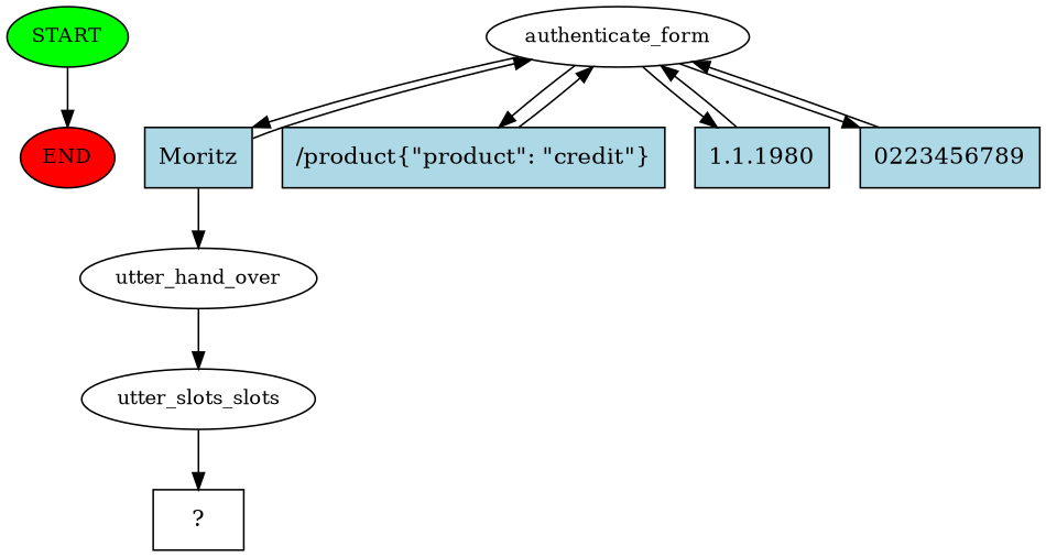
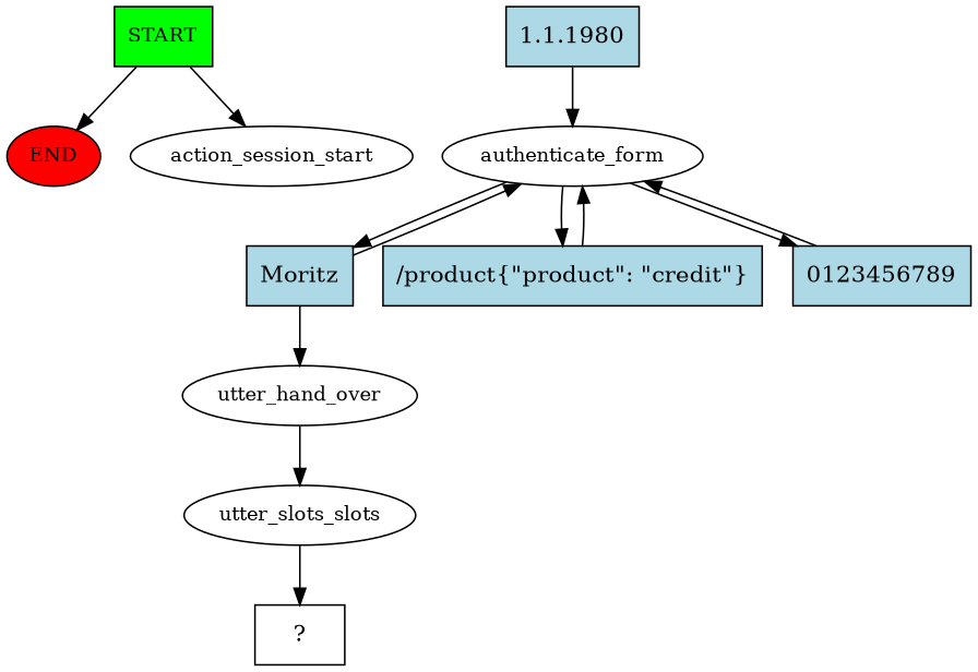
  digraph {
    node [fontsize=12 style=filled]
-   n1 [fillcolor=green label=START]
+   n1 [fillcolor=green label=START shape=box]
    n2 [fillcolor=red label=END]
+   n3 [label=action_session_start style=""]
    n4 [label=authenticate_form style=""]
    n5 [fillcolor=lightblue label=Moritz shape=rect fontsize=""]
    n6 [fillcolor=lightblue label="/product{\"product\": \"credit\"}" shape=rect fontsize=""]
    n7 [fillcolor=lightblue label="1.1.1980" shape=rect fontsize=""]
-   n8 [fillcolor=lightblue label=0223456789 shape=rect fontsize=""]
+   n8 [fillcolor=lightblue label=0123456789 shape=rect fontsize=""]
    n9 [label=utter_hand_over style=""]
    n10 [label=utter_slots_slots style=""]
    n11 [label="  ?  " shape=rect fontsize="" style=""]
    n1 -> n2
+   n1 -> n3
    n4 -> n5
    n4 -> n6
-   n4 -> n7
    n4 -> n8
    n5 -> n4
    n5 -> n9
    n6 -> n4
    n7 -> n4
    n8 -> n4
    n9 -> n10
    n10 -> n11
  }
